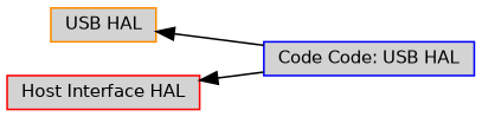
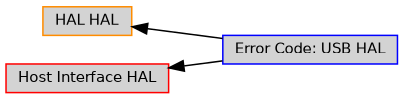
  digraph {
    rankdir=LR
    node [fillcolor=lightgrey fontname=Helvetica fontsize=10 shape=record style=filled]
    edge [dir=back fontname=Helvetica fontsize=10 labelfontname=Helvetica labelfontsize=10 shape=plaintext style=solid]
-   n1 [color=darkorange fontcolor=black height=0.2 label="USB HAL" width=0.4]
-   n2 [color=blue height=0.2 label="Code Code: USB HAL" width=0.4]
+   n1 [color=darkorange fontcolor=black height=0.2 label="HAL HAL" width=0.4]
+   n2 [color=blue height=0.2 label="Error Code: USB HAL" width=0.4]
    n3 [color=red height=0.2 label="Host Interface HAL" width=0.4]
    n1 -> n2
    n3 -> n2
  }
